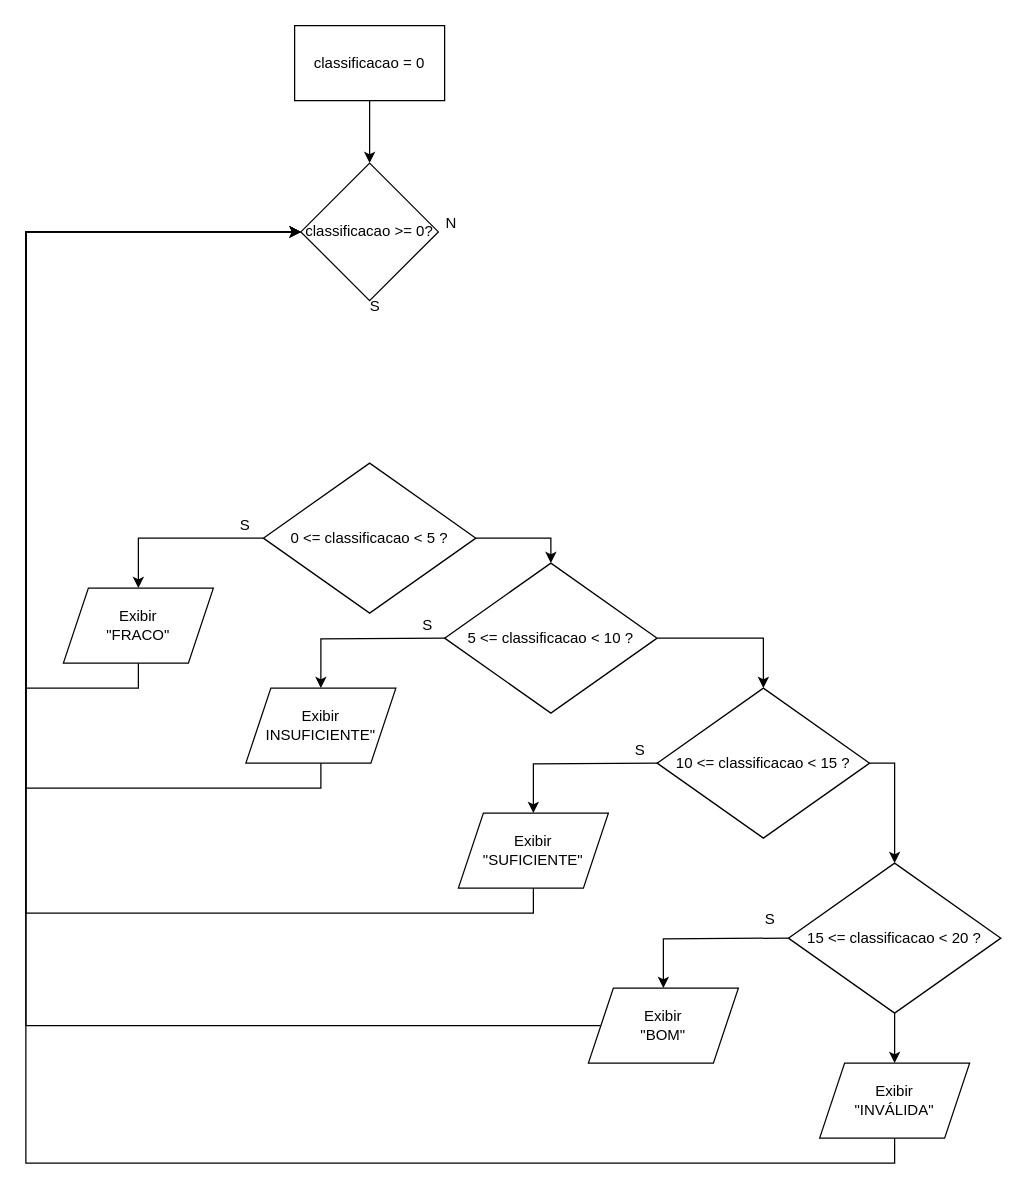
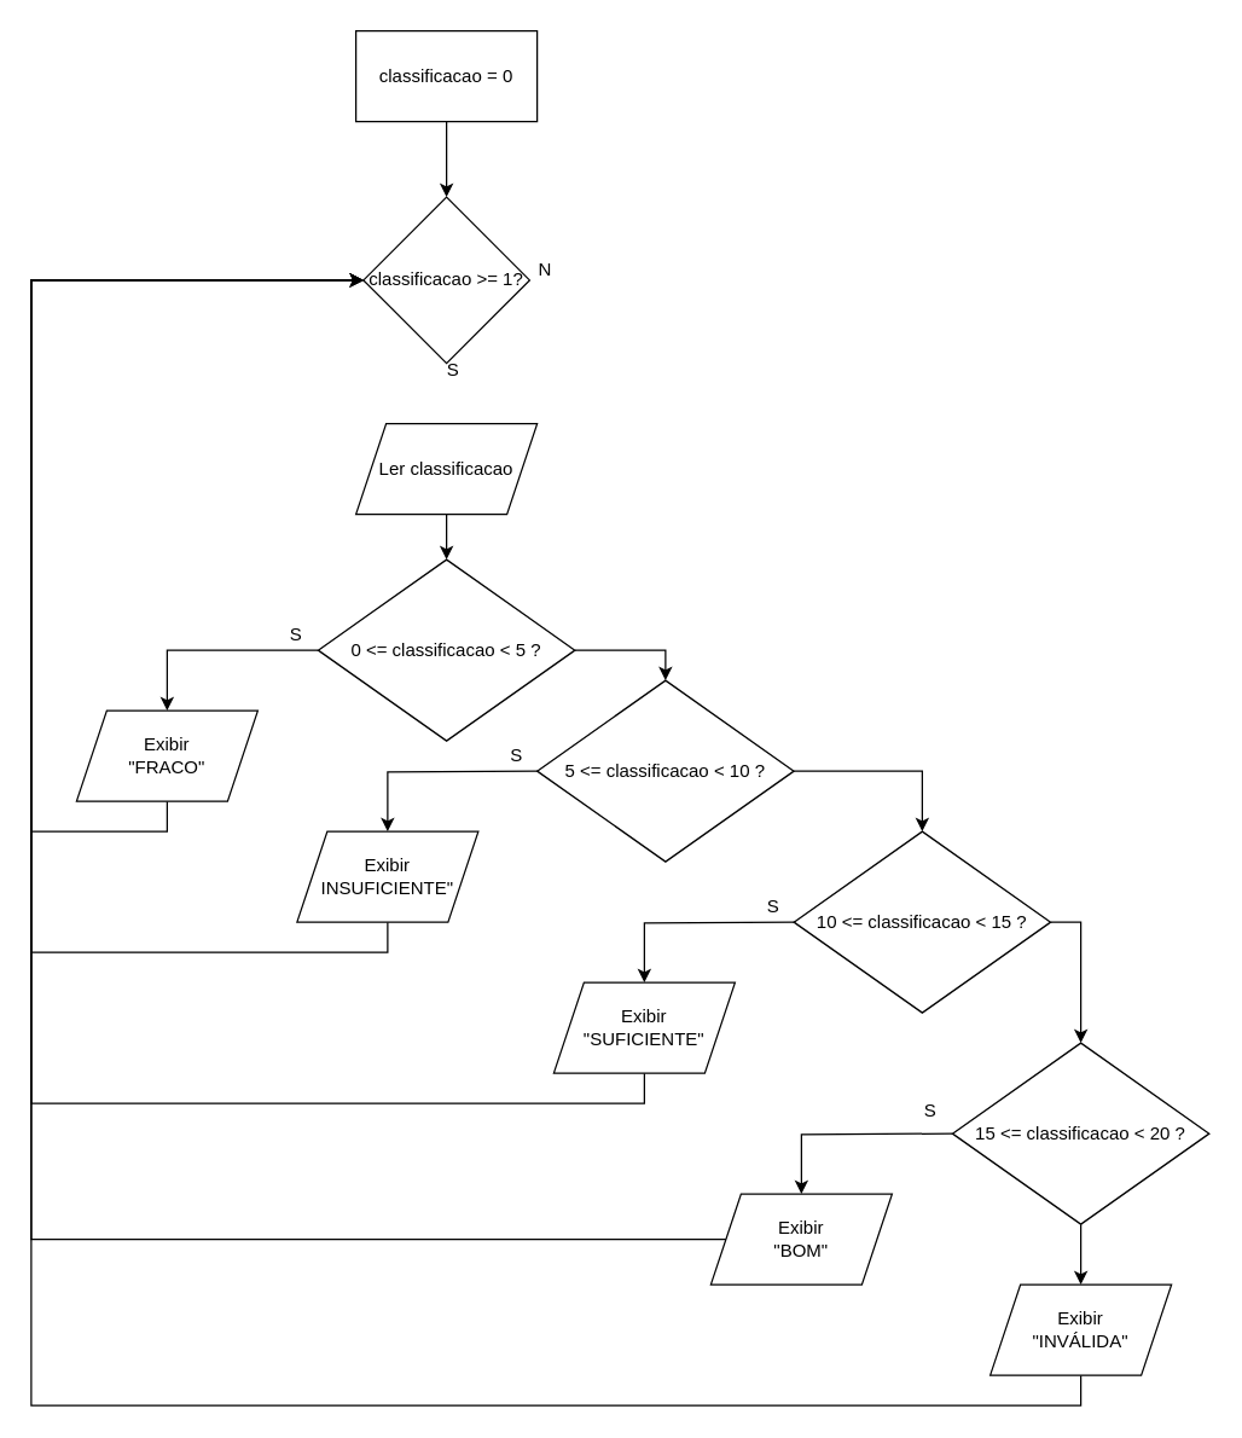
  <mxCell id="0" />
  <mxCell id="1" parent="0" />
- <mxCell id="2" value="classificacao &amp;gt;= 0?" style="rhombus;whiteSpace=wrap;html=1;" vertex="1" parent="1"><mxGeometry x="240" y="130" width="110" height="110" as="geometry" /></mxCell>
+ <mxCell id="2" value="classificacao &amp;gt;= 1?" style="rhombus;whiteSpace=wrap;html=1;" vertex="1" parent="1"><mxGeometry x="240" y="130" width="110" height="110" as="geometry" /></mxCell>
  <mxCell id="3" value="" style="endArrow=classic;html=1;rounded=0;entryX=0.5;entryY=0;entryDx=0;entryDy=0;" edge="1" parent="1" target="2"><mxGeometry width="50" height="50" relative="1" as="geometry"><mxPoint x="295" y="80" as="sourcePoint" /><mxPoint x="340" y="270" as="targetPoint" /></mxGeometry></mxCell>
+ <mxCell id="4" style="edgeStyle=orthogonalEdgeStyle;rounded=0;orthogonalLoop=1;jettySize=auto;html=1;exitX=0.5;exitY=1;exitDx=0;exitDy=0;entryX=0.5;entryY=0;entryDx=0;entryDy=0;" edge="1" parent="1" source="5" target="10"><mxGeometry relative="1" as="geometry" /></mxCell>
+ <mxCell id="5" value="Ler classificacao" style="shape=parallelogram;perimeter=parallelogramPerimeter;whiteSpace=wrap;html=1;fixedSize=1;" vertex="1" parent="1"><mxGeometry x="235" y="280" width="120" height="60" as="geometry" /></mxCell>
  <mxCell id="6" value="S" style="text;html=1;align=center;verticalAlign=middle;resizable=0;points=[];autosize=1;strokeColor=none;fillColor=none;" vertex="1" parent="1"><mxGeometry x="284" y="230" width="30" height="30" as="geometry" /></mxCell>
  <mxCell id="7" value="N" style="text;html=1;align=center;verticalAlign=middle;resizable=0;points=[];autosize=1;strokeColor=none;fillColor=none;" vertex="1" parent="1"><mxGeometry x="345" y="163" width="30" height="30" as="geometry" /></mxCell>
  <mxCell id="8" style="edgeStyle=orthogonalEdgeStyle;rounded=0;orthogonalLoop=1;jettySize=auto;html=1;exitX=0;exitY=0.5;exitDx=0;exitDy=0;entryX=0.5;entryY=0;entryDx=0;entryDy=0;" edge="1" parent="1" source="10" target="12"><mxGeometry relative="1" as="geometry" /></mxCell>
  <mxCell id="9" style="edgeStyle=orthogonalEdgeStyle;rounded=0;orthogonalLoop=1;jettySize=auto;html=1;exitX=1;exitY=0.5;exitDx=0;exitDy=0;entryX=0.5;entryY=0;entryDx=0;entryDy=0;" edge="1" parent="1" source="10" target="15"><mxGeometry relative="1" as="geometry" /></mxCell>
  <mxCell id="10" value="0 &amp;lt;= classificacao &amp;lt; 5 ?" style="rhombus;whiteSpace=wrap;html=1;" vertex="1" parent="1"><mxGeometry x="210" y="370" width="170" height="120" as="geometry" /></mxCell>
  <mxCell id="11" style="edgeStyle=orthogonalEdgeStyle;rounded=0;orthogonalLoop=1;jettySize=auto;html=1;exitX=0.5;exitY=1;exitDx=0;exitDy=0;entryX=0;entryY=0.5;entryDx=0;entryDy=0;" edge="1" parent="1" source="12" target="2"><mxGeometry relative="1" as="geometry"><Array as="points"><mxPoint x="110" y="550" /><mxPoint x="20" y="550" /><mxPoint x="20" y="185" /></Array></mxGeometry></mxCell>
  <mxCell id="12" value="Exibir&lt;br&gt;&quot;FRACO&quot;" style="shape=parallelogram;perimeter=parallelogramPerimeter;whiteSpace=wrap;html=1;fixedSize=1;" vertex="1" parent="1"><mxGeometry x="50" y="470" width="120" height="60" as="geometry" /></mxCell>
  <mxCell id="13" value="S" style="text;html=1;align=center;verticalAlign=middle;resizable=0;points=[];autosize=1;strokeColor=none;fillColor=none;" vertex="1" parent="1"><mxGeometry x="180" y="405" width="30" height="30" as="geometry" /></mxCell>
  <mxCell id="14" style="edgeStyle=orthogonalEdgeStyle;rounded=0;orthogonalLoop=1;jettySize=auto;html=1;exitX=1;exitY=0.5;exitDx=0;exitDy=0;entryX=0.5;entryY=0;entryDx=0;entryDy=0;" edge="1" parent="1" source="15" target="21"><mxGeometry relative="1" as="geometry" /></mxCell>
  <mxCell id="15" value="5 &amp;lt;= classificacao &amp;lt; 10 ?" style="rhombus;whiteSpace=wrap;html=1;" vertex="1" parent="1"><mxGeometry x="355" y="450" width="170" height="120" as="geometry" /></mxCell>
  <mxCell id="16" style="edgeStyle=orthogonalEdgeStyle;rounded=0;orthogonalLoop=1;jettySize=auto;html=1;exitX=0;exitY=0.5;exitDx=0;exitDy=0;entryX=0.5;entryY=0;entryDx=0;entryDy=0;" edge="1" parent="1" target="18"><mxGeometry relative="1" as="geometry"><mxPoint x="356" y="510" as="sourcePoint" /></mxGeometry></mxCell>
  <mxCell id="17" style="edgeStyle=orthogonalEdgeStyle;rounded=0;orthogonalLoop=1;jettySize=auto;html=1;exitX=0.5;exitY=1;exitDx=0;exitDy=0;entryX=0;entryY=0.5;entryDx=0;entryDy=0;" edge="1" parent="1" source="18" target="2"><mxGeometry relative="1" as="geometry"><Array as="points"><mxPoint x="256" y="630" /><mxPoint x="20" y="630" /><mxPoint x="20" y="185" /></Array></mxGeometry></mxCell>
  <mxCell id="18" value="Exibir&lt;br&gt;INSUFICIENTE&quot;" style="shape=parallelogram;perimeter=parallelogramPerimeter;whiteSpace=wrap;html=1;fixedSize=1;" vertex="1" parent="1"><mxGeometry x="196" y="550" width="120" height="60" as="geometry" /></mxCell>
  <mxCell id="19" value="S" style="text;html=1;align=center;verticalAlign=middle;resizable=0;points=[];autosize=1;strokeColor=none;fillColor=none;" vertex="1" parent="1"><mxGeometry x="326" y="485" width="30" height="30" as="geometry" /></mxCell>
  <mxCell id="20" style="edgeStyle=orthogonalEdgeStyle;rounded=0;orthogonalLoop=1;jettySize=auto;html=1;exitX=1;exitY=0.5;exitDx=0;exitDy=0;entryX=0.5;entryY=0;entryDx=0;entryDy=0;" edge="1" parent="1" source="21" target="28"><mxGeometry relative="1" as="geometry" /></mxCell>
  <mxCell id="21" value="10 &amp;lt;= classificacao &amp;lt; 15 ?" style="rhombus;whiteSpace=wrap;html=1;" vertex="1" parent="1"><mxGeometry x="525" y="550" width="170" height="120" as="geometry" /></mxCell>
  <mxCell id="22" value="classificacao = 0" style="rounded=0;whiteSpace=wrap;html=1;" vertex="1" parent="1"><mxGeometry x="235" y="20" width="120" height="60" as="geometry" /></mxCell>
  <mxCell id="23" style="edgeStyle=orthogonalEdgeStyle;rounded=0;orthogonalLoop=1;jettySize=auto;html=1;exitX=0;exitY=0.5;exitDx=0;exitDy=0;entryX=0.5;entryY=0;entryDx=0;entryDy=0;" edge="1" parent="1" target="25"><mxGeometry relative="1" as="geometry"><mxPoint x="526" y="610" as="sourcePoint" /></mxGeometry></mxCell>
  <mxCell id="24" style="edgeStyle=orthogonalEdgeStyle;rounded=0;orthogonalLoop=1;jettySize=auto;html=1;exitX=0.5;exitY=1;exitDx=0;exitDy=0;entryX=0;entryY=0.5;entryDx=0;entryDy=0;" edge="1" parent="1" source="25" target="2"><mxGeometry relative="1" as="geometry"><Array as="points"><mxPoint x="426" y="730" /><mxPoint x="20" y="730" /><mxPoint x="20" y="185" /></Array></mxGeometry></mxCell>
  <mxCell id="25" value="Exibir&lt;br&gt;&quot;SUFICIENTE&quot;" style="shape=parallelogram;perimeter=parallelogramPerimeter;whiteSpace=wrap;html=1;fixedSize=1;" vertex="1" parent="1"><mxGeometry x="366" y="650" width="120" height="60" as="geometry" /></mxCell>
  <mxCell id="26" value="S" style="text;html=1;align=center;verticalAlign=middle;resizable=0;points=[];autosize=1;strokeColor=none;fillColor=none;" vertex="1" parent="1"><mxGeometry x="496" y="585" width="30" height="30" as="geometry" /></mxCell>
  <mxCell id="27" value="" style="edgeStyle=orthogonalEdgeStyle;rounded=0;orthogonalLoop=1;jettySize=auto;html=1;" edge="1" parent="1" source="28" target="34"><mxGeometry relative="1" as="geometry" /></mxCell>
  <mxCell id="28" value="15 &amp;lt;= classificacao &amp;lt; 20 ?" style="rhombus;whiteSpace=wrap;html=1;" vertex="1" parent="1"><mxGeometry x="630" y="690" width="170" height="120" as="geometry" /></mxCell>
  <mxCell id="29" style="edgeStyle=orthogonalEdgeStyle;rounded=0;orthogonalLoop=1;jettySize=auto;html=1;exitX=0;exitY=0.5;exitDx=0;exitDy=0;entryX=0.5;entryY=0;entryDx=0;entryDy=0;" edge="1" parent="1" target="31"><mxGeometry relative="1" as="geometry"><mxPoint x="630" y="750" as="sourcePoint" /></mxGeometry></mxCell>
  <mxCell id="30" style="edgeStyle=orthogonalEdgeStyle;rounded=0;orthogonalLoop=1;jettySize=auto;html=1;exitX=0;exitY=0.5;exitDx=0;exitDy=0;entryX=0;entryY=0.5;entryDx=0;entryDy=0;" edge="1" parent="1" source="31" target="2"><mxGeometry relative="1" as="geometry"><Array as="points"><mxPoint x="20" y="820" /><mxPoint x="20" y="185" /></Array></mxGeometry></mxCell>
  <mxCell id="31" value="Exibir&lt;br&gt;&quot;BOM&quot;" style="shape=parallelogram;perimeter=parallelogramPerimeter;whiteSpace=wrap;html=1;fixedSize=1;" vertex="1" parent="1"><mxGeometry x="470" y="790" width="120" height="60" as="geometry" /></mxCell>
  <mxCell id="32" value="S" style="text;html=1;align=center;verticalAlign=middle;resizable=0;points=[];autosize=1;strokeColor=none;fillColor=none;" vertex="1" parent="1"><mxGeometry x="600" y="720" width="30" height="30" as="geometry" /></mxCell>
  <mxCell id="33" style="edgeStyle=orthogonalEdgeStyle;rounded=0;orthogonalLoop=1;jettySize=auto;html=1;exitX=0.5;exitY=1;exitDx=0;exitDy=0;entryX=0;entryY=0.5;entryDx=0;entryDy=0;" edge="1" parent="1" source="34" target="2"><mxGeometry relative="1" as="geometry"><Array as="points"><mxPoint x="715" y="930" /><mxPoint x="20" y="930" /><mxPoint x="20" y="185" /></Array></mxGeometry></mxCell>
  <mxCell id="34" value="Exibir&lt;br&gt;&quot;INVÁLIDA&quot;" style="shape=parallelogram;perimeter=parallelogramPerimeter;whiteSpace=wrap;html=1;fixedSize=1;" vertex="1" parent="1"><mxGeometry x="655" y="850" width="120" height="60" as="geometry" /></mxCell>
